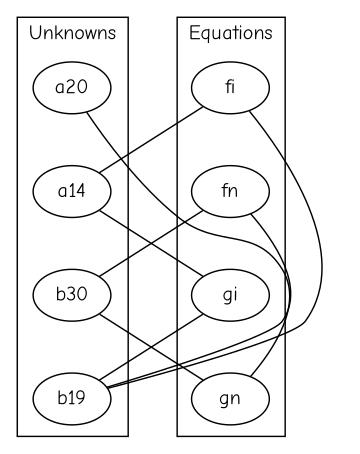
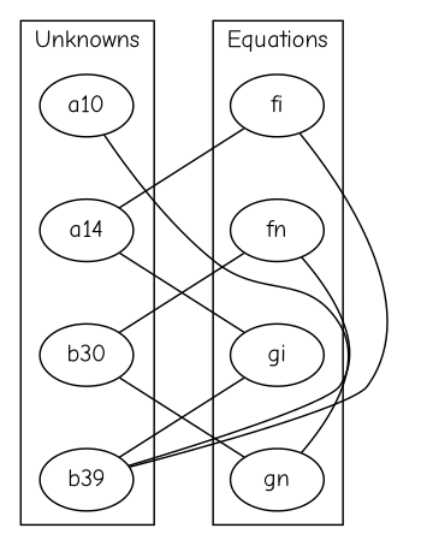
  graph {
    fontname="Comic Neue"
    node [fontname="Comic Neue"]
    edge [fontname="Comic Neue" constraint=false]
-   a10 [label=a20]
+   a10
    n2 [label=a14]
    n3 [label=b30]
-   b19
+   b19 [label=b39]
    fi
    fn
    gi
    gn
    subgraph cluster_1 {
      label=Unknowns
      a10
      n2
      n3
      b19
    }
    subgraph cluster_2 {
      label=Equations
      fi
      fn
      gi
      gn
    }
    a10 -- n2 [style=invis constraint=""]
    a10 -- gn
    n2 -- n3 [style=invis constraint=""]
    n2 -- fi
    n3 -- b19 [style=invis constraint=""]
    n3 -- gn
    b19 -- fi
    fi -- fn [style=invis constraint=""]
    fn -- n3
    fn -- b19
    fn -- gi [style=invis constraint=""]
    gi -- n2
    gi -- b19
    gi -- gn [style=invis constraint=""]
  }
